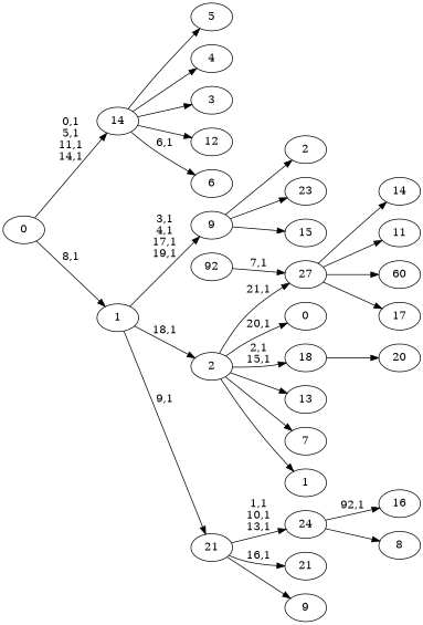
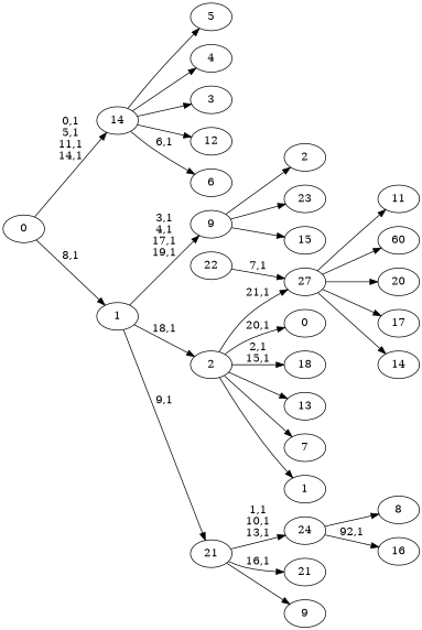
  digraph {
    rankdir=LR
    n1 [label=23]
-   n2 [label=92]
+   n2 [label=22]
    27
    n4 [label=21]
    n5 [label=20]
    n6 [label=18]
    n7 [label=17]
    n8 [label=16]
    n9 [label=15]
    n10 [label=14]
    n11 [label=13]
    n12 [label=12]
    n13 [label=11]
    n14 [label=60]
    n15 [label=9]
    n16 [label=8]
    24
    21
    n19 [label=7]
    n20 [label=6]
    n21 [label=5]
    n22 [label=4]
    n23 [label=3]
    14
    n25 [label=2]
    9
    n27 [label=1]
    n28 [label=0]
    2
    1
    0
    n2 -> 27 [label="7,1"]
-   n6 -> n5
+   27 -> n5
    27 -> n7
    27 -> n10
    27 -> n13
    27 -> n14
    24 -> n8 [label="92,1"]
    24 -> n16
    21 -> n4 [label="16,1"]
    21 -> n15
    21 -> 24 [label="1,1\n10,1\n13,1"]
    14 -> n12
    14 -> n20 [label="6,1"]
    14 -> n21
    14 -> n22
    14 -> n23
    9 -> n1
    9 -> n9
    9 -> n25
    2 -> 27 [label="21,1"]
    2 -> n6 [label="2,1\n15,1"]
    2 -> n11
    2 -> n19
    2 -> n27
    2 -> n28 [label="20,1"]
    1 -> 21 [label="9,1"]
    1 -> 9 [label="3,1\n4,1\n17,1\n19,1"]
    1 -> 2 [label="18,1"]
    0 -> 14 [label="0,1\n5,1\n11,1\n14,1"]
    0 -> 1 [label="8,1"]
  }
